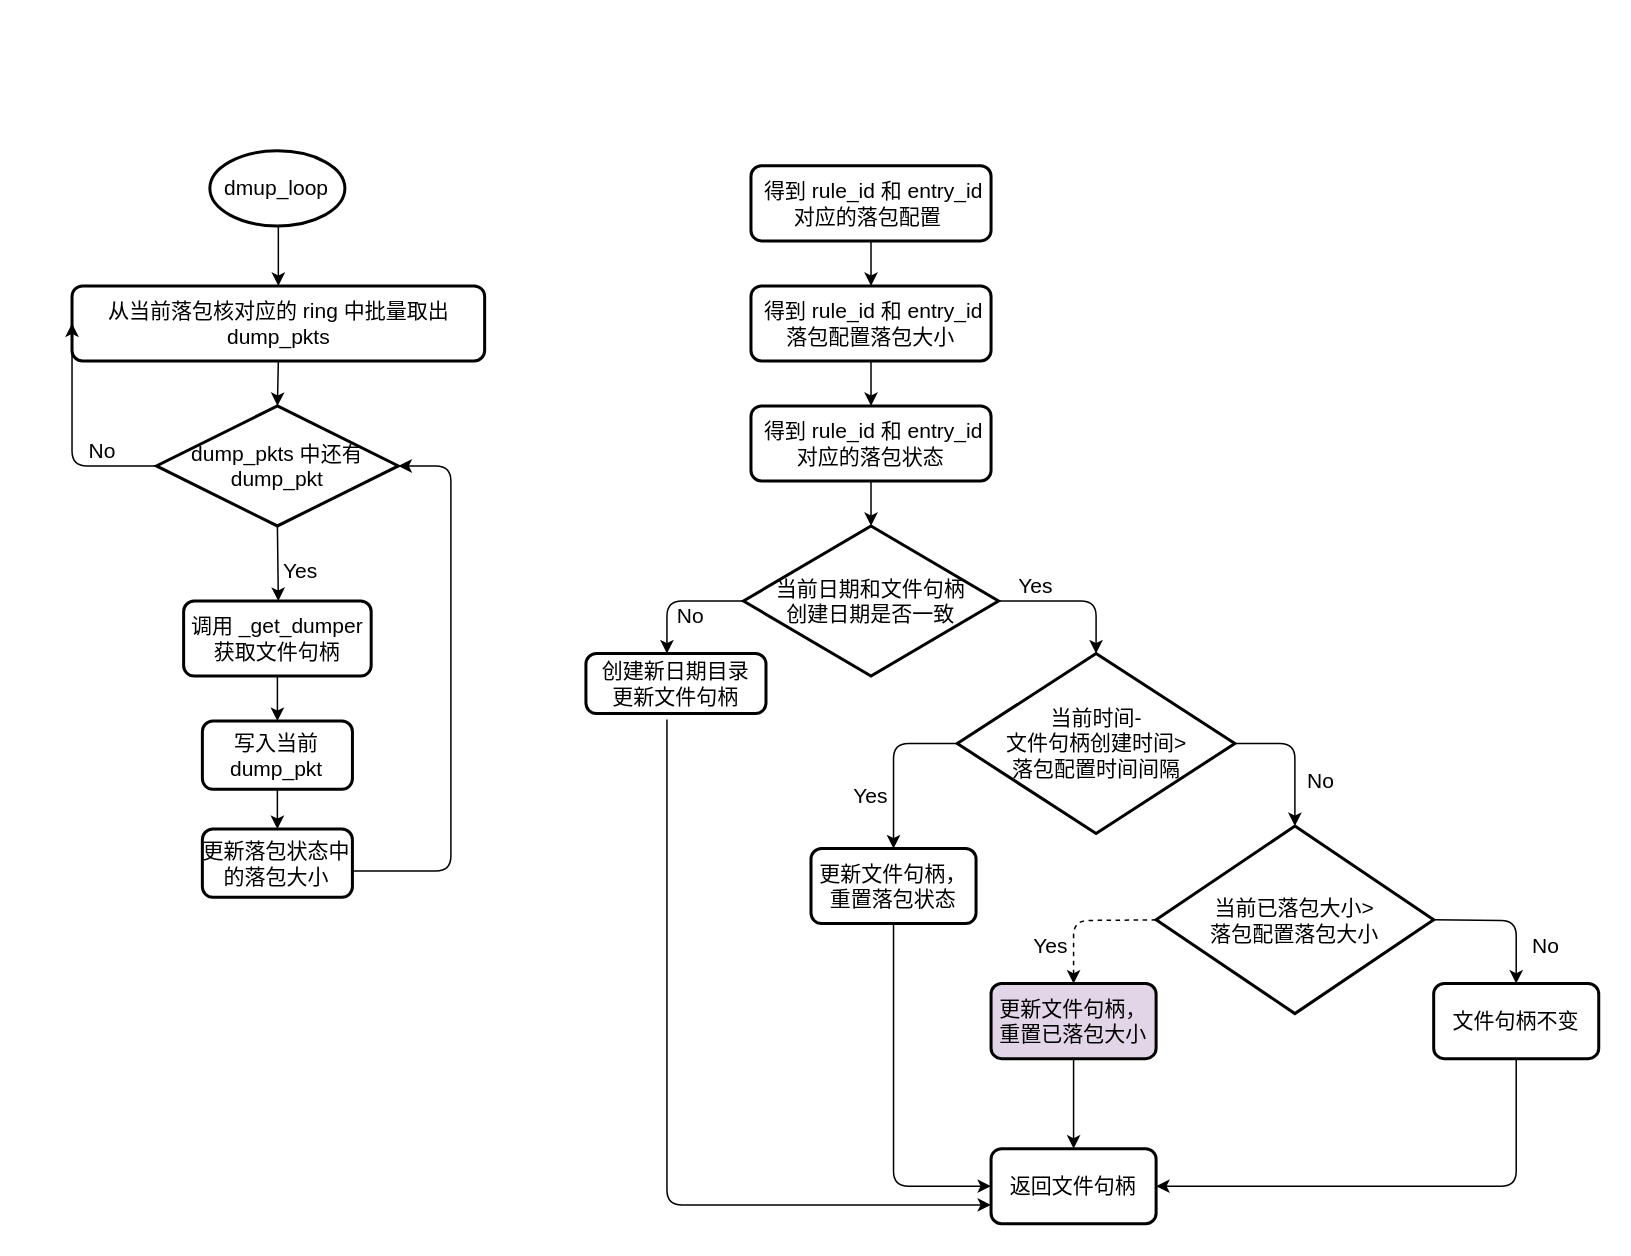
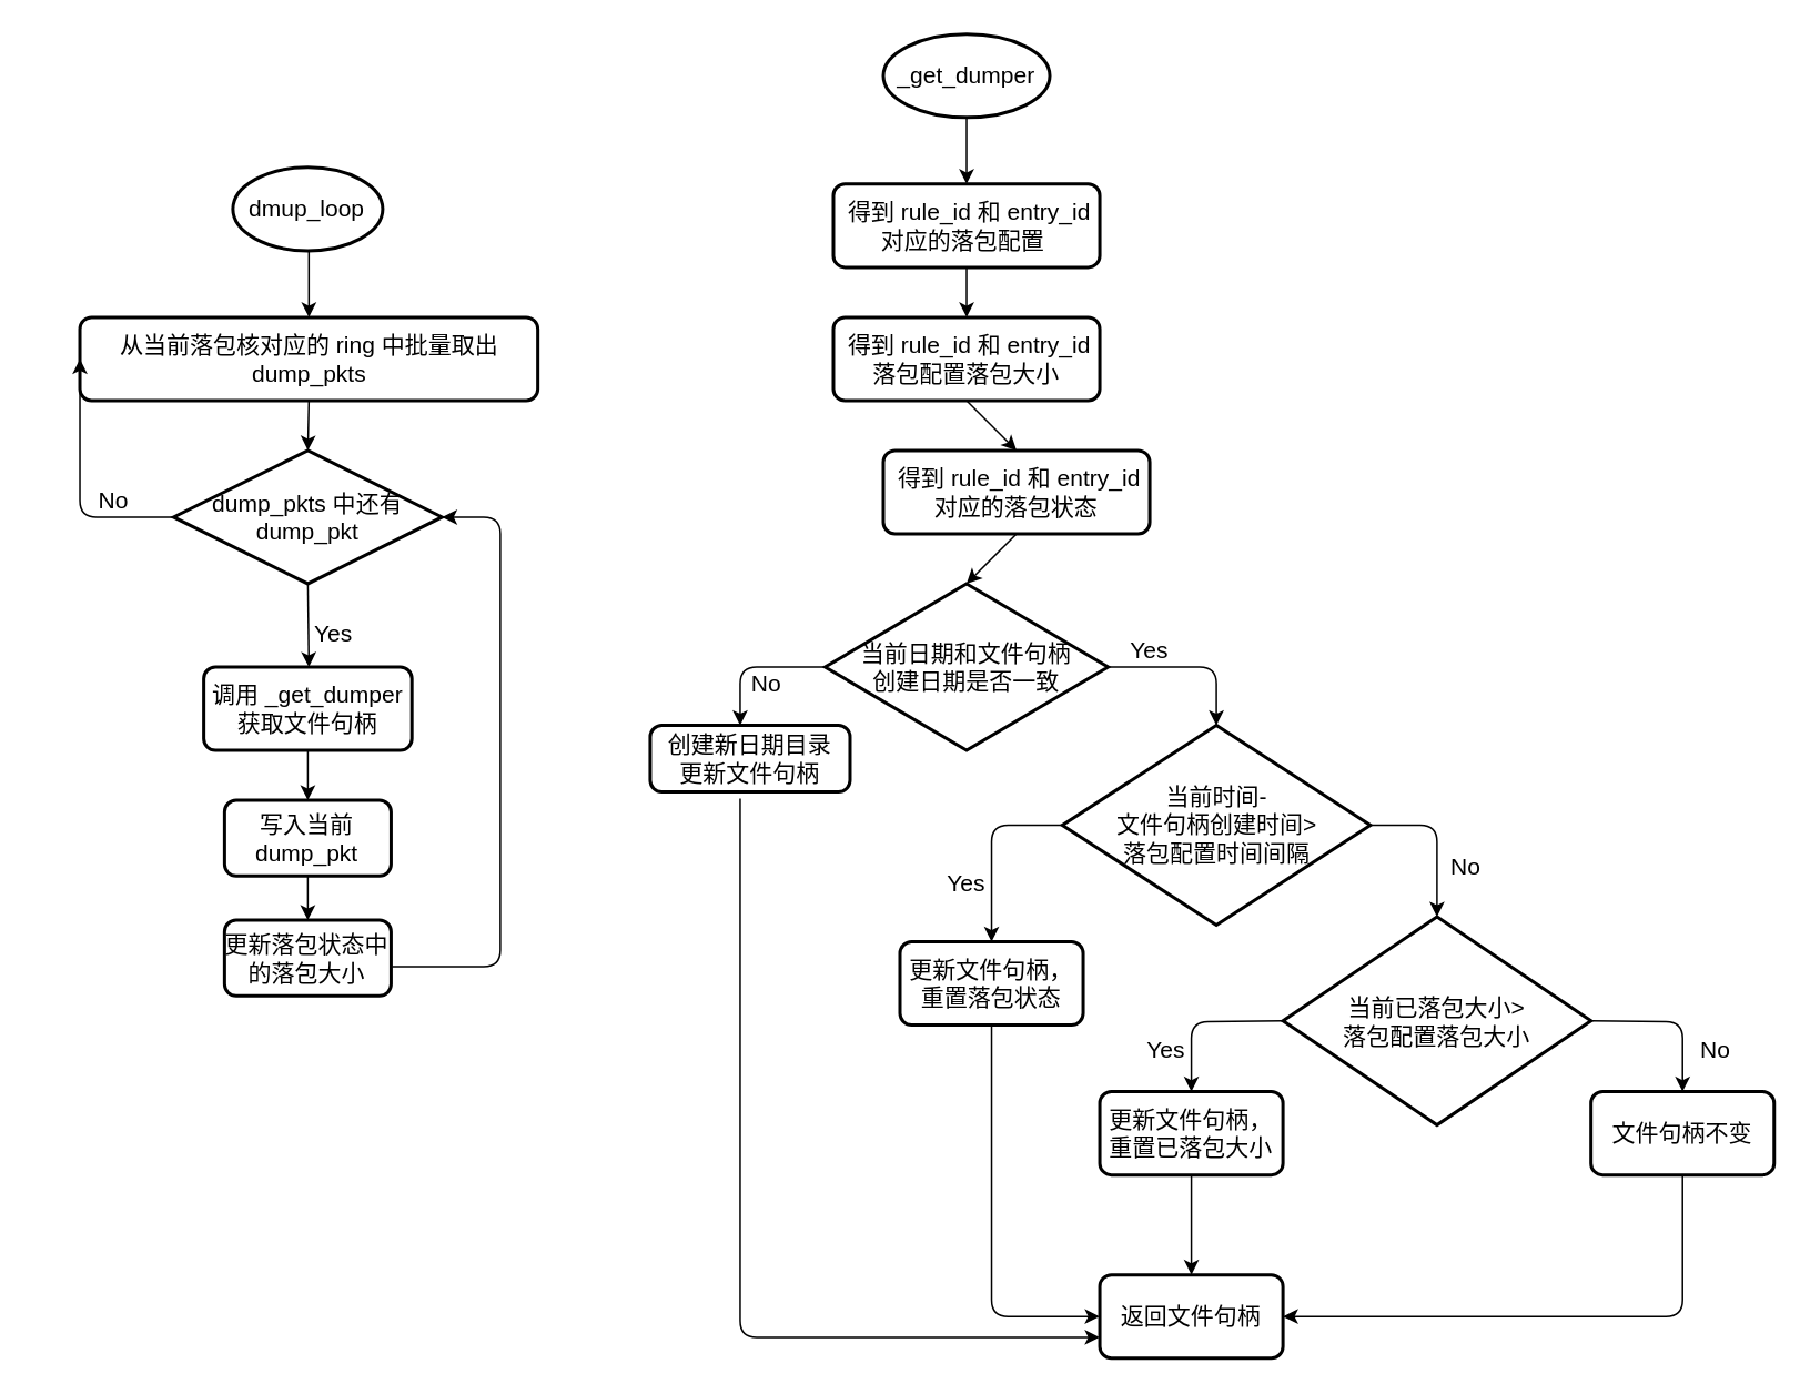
  <mxCell id="0" />
  <mxCell id="1" parent="0" />
  <mxCell id="2" value="&lt;font style=&quot;font-size: 14px&quot;&gt;dmup_loop&lt;/font&gt;" style="strokeWidth=2;html=1;shape=mxgraph.flowchart.start_2;whiteSpace=wrap;" vertex="1" parent="1"><mxGeometry x="139.37" y="100" width="90" height="50" as="geometry" /></mxCell>
  <mxCell id="3" style="edgeStyle=none;html=1;exitX=0.5;exitY=1;exitDx=0;exitDy=0;entryX=0.5;entryY=0;entryDx=0;entryDy=0;entryPerimeter=0;" edge="1" parent="1" source="4" target="6"><mxGeometry relative="1" as="geometry" /></mxCell>
  <mxCell id="4" value="&lt;font style=&quot;font-size: 14px&quot;&gt;从当前落包核对应的 ring 中批量取出 dump_pkts&lt;/font&gt;" style="rounded=1;whiteSpace=wrap;html=1;absoluteArcSize=1;arcSize=14;strokeWidth=2;" vertex="1" parent="1"><mxGeometry x="47.5" y="190" width="275" height="50" as="geometry" /></mxCell>
  <mxCell id="5" style="edgeStyle=none;html=1;exitX=0.5;exitY=1;exitDx=0;exitDy=0;exitPerimeter=0;entryX=0.5;entryY=0;entryDx=0;entryDy=0;" edge="1" parent="1" source="6"><mxGeometry relative="1" as="geometry"><mxPoint x="185" y="400" as="targetPoint" /></mxGeometry></mxCell>
  <mxCell id="6" value="&lt;font style=&quot;font-size: 14px&quot;&gt;dump_pkts 中还有 dump_pkt&lt;/font&gt;" style="strokeWidth=2;html=1;shape=mxgraph.flowchart.decision;whiteSpace=wrap;" vertex="1" parent="1"><mxGeometry x="103.75" y="270" width="161.25" height="80" as="geometry" /></mxCell>
  <mxCell id="7" value="&lt;font style=&quot;font-size: 14px&quot;&gt;Yes&lt;/font&gt;" style="text;html=1;strokeColor=none;fillColor=none;align=center;verticalAlign=middle;whiteSpace=wrap;rounded=0;" vertex="1" parent="1"><mxGeometry x="180" y="370" width="40" height="20" as="geometry" /></mxCell>
  <mxCell id="8" value="&lt;font style=&quot;font-size: 14px&quot;&gt;当前时间-&lt;br&gt;文件句柄创建时间&amp;gt;&lt;br&gt;落包配置时间间隔&lt;/font&gt;" style="strokeWidth=2;html=1;shape=mxgraph.flowchart.decision;whiteSpace=wrap;" vertex="1" parent="1"><mxGeometry x="637.5" y="435" width="185" height="120" as="geometry" /></mxCell>
+ <mxCell id="9" style="edgeStyle=none;html=1;exitX=0.5;exitY=1;exitDx=0;exitDy=0;exitPerimeter=0;entryX=0.5;entryY=0;entryDx=0;entryDy=0;" edge="1" parent="1" source="10" target="19"><mxGeometry relative="1" as="geometry" /></mxCell>
+ <mxCell id="10" value="&lt;font style=&quot;font-size: 14px&quot;&gt;_get_dumper&lt;/font&gt;" style="strokeWidth=2;html=1;shape=mxgraph.flowchart.start_2;whiteSpace=wrap;" vertex="1" parent="1"><mxGeometry x="530" y="20" width="100" height="50" as="geometry" /></mxCell>
  <mxCell id="11" style="edgeStyle=none;html=1;exitX=0.5;exitY=1;exitDx=0;exitDy=0;" edge="1" parent="1" source="12"><mxGeometry relative="1" as="geometry"><mxPoint x="184.38" y="480" as="targetPoint" /></mxGeometry></mxCell>
  <mxCell id="12" value="&lt;font style=&quot;font-size: 14px&quot;&gt;调用 _get_dumper 获取文件句柄&lt;/font&gt;" style="rounded=1;whiteSpace=wrap;html=1;absoluteArcSize=1;arcSize=14;strokeWidth=2;" vertex="1" parent="1"><mxGeometry x="121.88" y="400" width="125" height="50" as="geometry" /></mxCell>
  <mxCell id="13" style="edgeStyle=none;html=1;exitX=0.5;exitY=1;exitDx=0;exitDy=0;entryX=0.5;entryY=0;entryDx=0;entryDy=0;" edge="1" parent="1" source="14" target="24"><mxGeometry relative="1" as="geometry" /></mxCell>
  <mxCell id="14" value="&lt;font style=&quot;font-size: 14px&quot;&gt;写入当前 dump_pkt&lt;/font&gt;" style="rounded=1;whiteSpace=wrap;html=1;absoluteArcSize=1;arcSize=14;strokeWidth=2;" vertex="1" parent="1"><mxGeometry x="134.38" y="480" width="100" height="45.5" as="geometry" /></mxCell>
  <mxCell id="15" value="" style="edgeStyle=segmentEdgeStyle;endArrow=classic;html=1;entryX=1;entryY=0.5;entryDx=0;entryDy=0;entryPerimeter=0;" edge="1" parent="1" target="6"><mxGeometry width="50" height="50" relative="1" as="geometry"><mxPoint x="235" y="580" as="sourcePoint" /><mxPoint x="280" y="300" as="targetPoint" /><Array as="points"><mxPoint x="300" y="580" /><mxPoint x="300" y="310" /></Array></mxGeometry></mxCell>
  <mxCell id="16" style="edgeStyle=none;html=1;exitX=0.5;exitY=1;exitDx=0;exitDy=0;exitPerimeter=0;entryX=0.5;entryY=0;entryDx=0;entryDy=0;" edge="1" parent="1" target="4"><mxGeometry relative="1" as="geometry"><mxPoint x="185" y="150" as="sourcePoint" /></mxGeometry></mxCell>
  <mxCell id="17" value="&lt;font style=&quot;font-size: 14px&quot;&gt;No&lt;/font&gt;" style="text;html=1;strokeColor=none;fillColor=none;align=center;verticalAlign=middle;whiteSpace=wrap;rounded=0;" vertex="1" parent="1"><mxGeometry x="47.5" y="290" width="40" height="20" as="geometry" /></mxCell>
  <mxCell id="18" style="edgeStyle=none;html=1;exitX=0.5;exitY=1;exitDx=0;exitDy=0;entryX=0.5;entryY=0;entryDx=0;entryDy=0;" edge="1" parent="1" source="19" target="21"><mxGeometry relative="1" as="geometry" /></mxCell>
  <mxCell id="19" value="&lt;font style=&quot;font-size: 14px&quot;&gt;&amp;nbsp;得到 rule_id 和 entry_id 对应的落包配置&amp;nbsp;&lt;/font&gt;" style="rounded=1;whiteSpace=wrap;html=1;absoluteArcSize=1;arcSize=14;strokeWidth=2;" vertex="1" parent="1"><mxGeometry x="500" y="110" width="160" height="50" as="geometry" /></mxCell>
  <mxCell id="20" style="edgeStyle=none;html=1;exitX=0.5;exitY=1;exitDx=0;exitDy=0;entryX=0.5;entryY=0;entryDx=0;entryDy=0;" edge="1" parent="1" source="21" target="23"><mxGeometry relative="1" as="geometry" /></mxCell>
  <mxCell id="21" value="&lt;font style=&quot;font-size: 14px&quot;&gt;&amp;nbsp;得到 rule_id 和 entry_id 落包配置落包大小&lt;/font&gt;" style="rounded=1;whiteSpace=wrap;html=1;absoluteArcSize=1;arcSize=14;strokeWidth=2;" vertex="1" parent="1"><mxGeometry x="500" y="190" width="160" height="50" as="geometry" /></mxCell>
  <mxCell id="22" style="edgeStyle=none;html=1;exitX=0.5;exitY=1;exitDx=0;exitDy=0;entryX=0.5;entryY=0;entryDx=0;entryDy=0;entryPerimeter=0;" edge="1" parent="1" source="23" target="38"><mxGeometry relative="1" as="geometry" /></mxCell>
- <mxCell id="23" value="&lt;font style=&quot;font-size: 14px&quot;&gt;&amp;nbsp;得到 rule_id 和 entry_id 对应的落包状态&lt;/font&gt;" style="rounded=1;whiteSpace=wrap;html=1;absoluteArcSize=1;arcSize=14;strokeWidth=2;" vertex="1" parent="1"><mxGeometry x="500" y="270" width="160" height="50" as="geometry" /></mxCell>
+ <mxCell id="23" value="&lt;font style=&quot;font-size: 14px&quot;&gt;&amp;nbsp;得到 rule_id 和 entry_id 对应的落包状态&lt;/font&gt;" style="rounded=1;whiteSpace=wrap;html=1;absoluteArcSize=1;arcSize=14;strokeWidth=2;" vertex="1" parent="1"><mxGeometry x="530" y="270" width="160" height="50" as="geometry" /></mxCell>
  <mxCell id="24" value="&lt;font style=&quot;font-size: 14px&quot;&gt;更新落包状态中的落包大小&lt;/font&gt;" style="rounded=1;whiteSpace=wrap;html=1;absoluteArcSize=1;arcSize=14;strokeWidth=2;" vertex="1" parent="1"><mxGeometry x="134.37" y="552" width="100" height="45.5" as="geometry" /></mxCell>
  <mxCell id="25" value="&lt;font style=&quot;font-size: 14px&quot;&gt;更新文件句柄，重置落包状态&lt;/font&gt;" style="rounded=1;whiteSpace=wrap;html=1;absoluteArcSize=1;arcSize=14;strokeWidth=2;" vertex="1" parent="1"><mxGeometry x="540" y="565" width="110" height="50" as="geometry" /></mxCell>
  <mxCell id="26" value="" style="edgeStyle=elbowEdgeStyle;elbow=vertical;endArrow=classic;html=1;exitX=0;exitY=0.5;exitDx=0;exitDy=0;exitPerimeter=0;entryX=0.5;entryY=0;entryDx=0;entryDy=0;" edge="1" parent="1" source="8" target="25"><mxGeometry width="50" height="50" relative="1" as="geometry"><mxPoint x="620" y="525" as="sourcePoint" /><mxPoint x="670" y="475" as="targetPoint" /><Array as="points"><mxPoint x="590" y="495" /></Array></mxGeometry></mxCell>
  <mxCell id="27" value="&lt;font style=&quot;font-size: 14px&quot;&gt;当前已落包大小&amp;gt;&lt;br&gt;落包配置落包大小&lt;/font&gt;" style="strokeWidth=2;html=1;shape=mxgraph.flowchart.decision;whiteSpace=wrap;" vertex="1" parent="1"><mxGeometry x="770" y="550" width="185" height="125" as="geometry" /></mxCell>
  <mxCell id="28" value="" style="edgeStyle=elbowEdgeStyle;elbow=vertical;endArrow=classic;html=1;exitX=1;exitY=0.5;exitDx=0;exitDy=0;exitPerimeter=0;entryX=0.5;entryY=0;entryDx=0;entryDy=0;entryPerimeter=0;" edge="1" parent="1" source="8" target="27"><mxGeometry width="50" height="50" relative="1" as="geometry"><mxPoint x="820" y="545" as="sourcePoint" /><mxPoint x="870" y="495" as="targetPoint" /><Array as="points"><mxPoint x="850" y="495" /></Array></mxGeometry></mxCell>
  <mxCell id="29" style="edgeStyle=none;html=1;exitX=0.5;exitY=1;exitDx=0;exitDy=0;" edge="1" parent="1" source="30" target="34"><mxGeometry relative="1" as="geometry" /></mxCell>
- <mxCell id="30" value="&lt;font style=&quot;font-size: 14px&quot;&gt;更新文件句柄，重置已落包大小&lt;/font&gt;" style="rounded=1;whiteSpace=wrap;html=1;absoluteArcSize=1;arcSize=14;strokeWidth=2;fillColor=#e1d5e7;" vertex="1" parent="1"><mxGeometry x="660" y="655" width="110" height="50" as="geometry" /></mxCell>
- <mxCell id="31" value="" style="edgeStyle=elbowEdgeStyle;elbow=vertical;endArrow=classic;html=1;exitX=0;exitY=0.5;exitDx=0;exitDy=0;exitPerimeter=0;entryX=0.5;entryY=0;entryDx=0;entryDy=0;dashed=1;" edge="1" parent="1" source="27" target="30"><mxGeometry width="50" height="50" relative="1" as="geometry"><mxPoint x="770" y="645" as="sourcePoint" /><mxPoint x="820" y="595" as="targetPoint" /><Array as="points"><mxPoint x="740" y="613" /></Array></mxGeometry></mxCell>
+ <mxCell id="30" value="&lt;font style=&quot;font-size: 14px&quot;&gt;更新文件句柄，重置已落包大小&lt;/font&gt;" style="rounded=1;whiteSpace=wrap;html=1;absoluteArcSize=1;arcSize=14;strokeWidth=2;" vertex="1" parent="1"><mxGeometry x="660" y="655" width="110" height="50" as="geometry" /></mxCell>
+ <mxCell id="31" value="" style="edgeStyle=elbowEdgeStyle;elbow=vertical;endArrow=classic;html=1;exitX=0;exitY=0.5;exitDx=0;exitDy=0;exitPerimeter=0;entryX=0.5;entryY=0;entryDx=0;entryDy=0;" edge="1" parent="1" source="27" target="30"><mxGeometry width="50" height="50" relative="1" as="geometry"><mxPoint x="770" y="645" as="sourcePoint" /><mxPoint x="820" y="595" as="targetPoint" /><Array as="points"><mxPoint x="740" y="613" /></Array></mxGeometry></mxCell>
  <mxCell id="32" value="&lt;font style=&quot;font-size: 14px&quot;&gt;文件句柄不变&lt;/font&gt;" style="rounded=1;whiteSpace=wrap;html=1;absoluteArcSize=1;arcSize=14;strokeWidth=2;" vertex="1" parent="1"><mxGeometry x="955" y="655" width="110" height="50" as="geometry" /></mxCell>
  <mxCell id="33" value="" style="edgeStyle=elbowEdgeStyle;elbow=vertical;endArrow=classic;html=1;exitX=1;exitY=0.5;exitDx=0;exitDy=0;exitPerimeter=0;entryX=0.5;entryY=0;entryDx=0;entryDy=0;" edge="1" parent="1" source="27" target="32"><mxGeometry width="50" height="50" relative="1" as="geometry"><mxPoint x="1020" y="645" as="sourcePoint" /><mxPoint x="1070" y="595" as="targetPoint" /><Array as="points"><mxPoint x="990" y="613" /></Array></mxGeometry></mxCell>
  <mxCell id="34" value="&lt;font style=&quot;font-size: 14px&quot;&gt;返回文件句柄&lt;/font&gt;" style="rounded=1;whiteSpace=wrap;html=1;absoluteArcSize=1;arcSize=14;strokeWidth=2;" vertex="1" parent="1"><mxGeometry x="660" y="765" width="110" height="50" as="geometry" /></mxCell>
  <mxCell id="35" value="" style="edgeStyle=elbowEdgeStyle;elbow=vertical;endArrow=classic;html=1;exitX=0.5;exitY=1;exitDx=0;exitDy=0;entryX=0;entryY=0.5;entryDx=0;entryDy=0;" edge="1" parent="1" source="25" target="34"><mxGeometry width="50" height="50" relative="1" as="geometry"><mxPoint x="570" y="695" as="sourcePoint" /><mxPoint x="620" y="645" as="targetPoint" /><Array as="points"><mxPoint x="610" y="790" /></Array></mxGeometry></mxCell>
  <mxCell id="36" value="" style="edgeStyle=elbowEdgeStyle;elbow=vertical;endArrow=classic;html=1;exitX=0.5;exitY=1;exitDx=0;exitDy=0;entryX=1;entryY=0.5;entryDx=0;entryDy=0;" edge="1" parent="1" source="32" target="34"><mxGeometry width="50" height="50" relative="1" as="geometry"><mxPoint x="980" y="805" as="sourcePoint" /><mxPoint x="1030" y="755" as="targetPoint" /><Array as="points"><mxPoint x="890" y="790" /></Array></mxGeometry></mxCell>
  <mxCell id="37" value="" style="edgeStyle=elbowEdgeStyle;elbow=vertical;endArrow=classic;html=1;entryX=0;entryY=0.5;entryDx=0;entryDy=0;" edge="1" parent="1" target="4"><mxGeometry width="50" height="50" relative="1" as="geometry"><mxPoint x="103.75" y="310" as="sourcePoint" /><mxPoint x="153.75" y="260" as="targetPoint" /><Array as="points"><mxPoint x="20" y="310" /></Array></mxGeometry></mxCell>
  <mxCell id="38" value="&lt;font style=&quot;font-size: 14px&quot;&gt;当前日期和文件句柄&lt;br&gt;创建日期是否一致&lt;/font&gt;" style="strokeWidth=2;html=1;shape=mxgraph.flowchart.decision;whiteSpace=wrap;" vertex="1" parent="1"><mxGeometry x="495" y="350" width="170" height="100" as="geometry" /></mxCell>
  <mxCell id="39" value="&lt;font style=&quot;font-size: 14px&quot;&gt;创建新日期目录&lt;br&gt;更新文件句柄&lt;/font&gt;" style="rounded=1;whiteSpace=wrap;html=1;absoluteArcSize=1;arcSize=14;strokeWidth=2;" vertex="1" parent="1"><mxGeometry x="390" y="435" width="120" height="40" as="geometry" /></mxCell>
  <mxCell id="40" value="" style="edgeStyle=elbowEdgeStyle;elbow=horizontal;endArrow=classic;html=1;exitX=0;exitY=0.5;exitDx=0;exitDy=0;exitPerimeter=0;" edge="1" parent="1" source="38"><mxGeometry width="50" height="50" relative="1" as="geometry"><mxPoint x="495" y="390" as="sourcePoint" /><mxPoint x="444" y="435" as="targetPoint" /><Array as="points"><mxPoint x="444" y="410" /></Array></mxGeometry></mxCell>
  <mxCell id="41" value="" style="edgeStyle=elbowEdgeStyle;elbow=horizontal;endArrow=classic;html=1;exitX=1;exitY=0.5;exitDx=0;exitDy=0;exitPerimeter=0;entryX=0.5;entryY=0;entryDx=0;entryDy=0;entryPerimeter=0;" edge="1" parent="1" source="38" target="8"><mxGeometry width="50" height="50" relative="1" as="geometry"><mxPoint x="660" y="430" as="sourcePoint" /><mxPoint x="710" y="380" as="targetPoint" /><Array as="points"><mxPoint x="730" y="410" /></Array></mxGeometry></mxCell>
  <mxCell id="42" value="" style="edgeStyle=elbowEdgeStyle;elbow=horizontal;endArrow=classic;html=1;exitX=0.45;exitY=1.1;exitDx=0;exitDy=0;exitPerimeter=0;entryX=0;entryY=0.75;entryDx=0;entryDy=0;" edge="1" parent="1" source="39" target="34"><mxGeometry width="50" height="50" relative="1" as="geometry"><mxPoint x="430" y="560" as="sourcePoint" /><mxPoint x="480" y="510" as="targetPoint" /><Array as="points"><mxPoint x="444" y="640" /></Array></mxGeometry></mxCell>
  <mxCell id="43" value="&lt;font style=&quot;font-size: 14px&quot;&gt;Yes&lt;/font&gt;" style="text;html=1;strokeColor=none;fillColor=none;align=center;verticalAlign=middle;whiteSpace=wrap;rounded=0;" vertex="1" parent="1"><mxGeometry x="670" y="380" width="40" height="20" as="geometry" /></mxCell>
  <mxCell id="44" value="&lt;font style=&quot;font-size: 14px&quot;&gt;Yes&lt;/font&gt;" style="text;html=1;strokeColor=none;fillColor=none;align=center;verticalAlign=middle;whiteSpace=wrap;rounded=0;" vertex="1" parent="1"><mxGeometry x="560" y="520" width="40" height="20" as="geometry" /></mxCell>
  <mxCell id="45" value="&lt;font style=&quot;font-size: 14px&quot;&gt;Yes&lt;/font&gt;" style="text;html=1;strokeColor=none;fillColor=none;align=center;verticalAlign=middle;whiteSpace=wrap;rounded=0;" vertex="1" parent="1"><mxGeometry x="680" y="620" width="40" height="20" as="geometry" /></mxCell>
  <mxCell id="46" value="&lt;font style=&quot;font-size: 14px&quot;&gt;No&lt;/font&gt;" style="text;html=1;strokeColor=none;fillColor=none;align=center;verticalAlign=middle;whiteSpace=wrap;rounded=0;" vertex="1" parent="1"><mxGeometry x="440" y="400" width="40" height="20" as="geometry" /></mxCell>
  <mxCell id="47" value="&lt;font style=&quot;font-size: 14px&quot;&gt;No&lt;/font&gt;" style="text;html=1;strokeColor=none;fillColor=none;align=center;verticalAlign=middle;whiteSpace=wrap;rounded=0;" vertex="1" parent="1"><mxGeometry x="860" y="510" width="40" height="20" as="geometry" /></mxCell>
  <mxCell id="48" value="&lt;font style=&quot;font-size: 14px&quot;&gt;No&lt;/font&gt;" style="text;html=1;strokeColor=none;fillColor=none;align=center;verticalAlign=middle;whiteSpace=wrap;rounded=0;" vertex="1" parent="1"><mxGeometry x="1010" y="620" width="40" height="20" as="geometry" /></mxCell>
